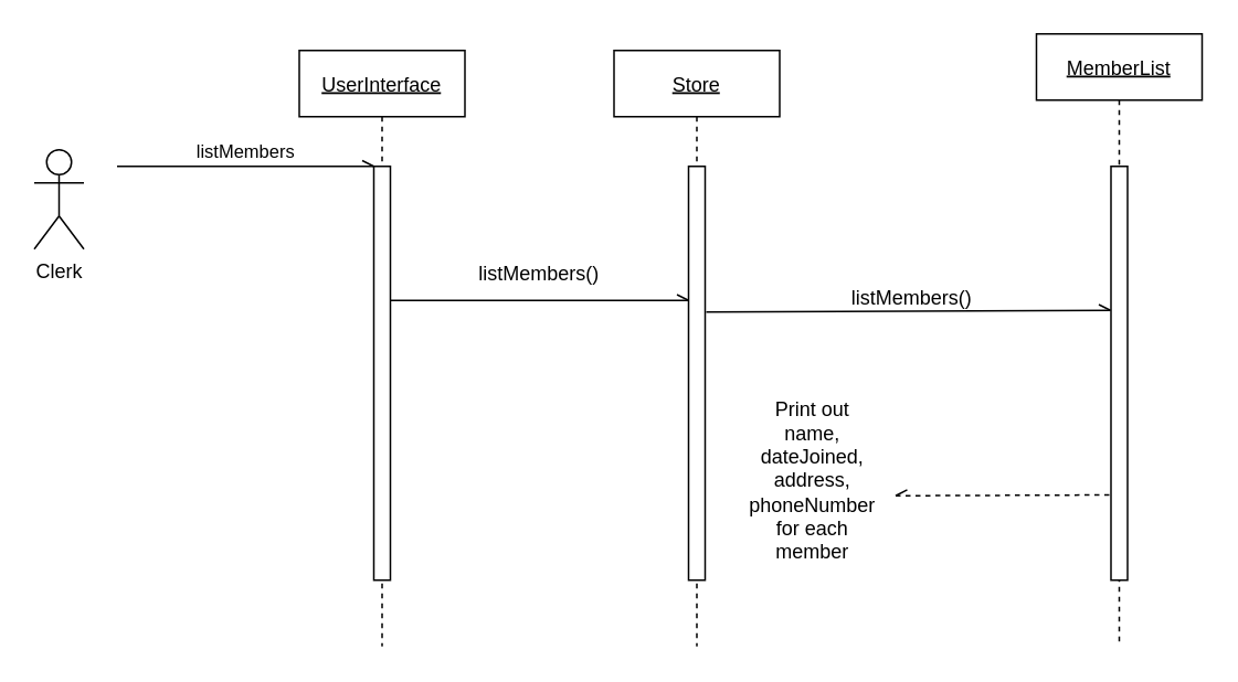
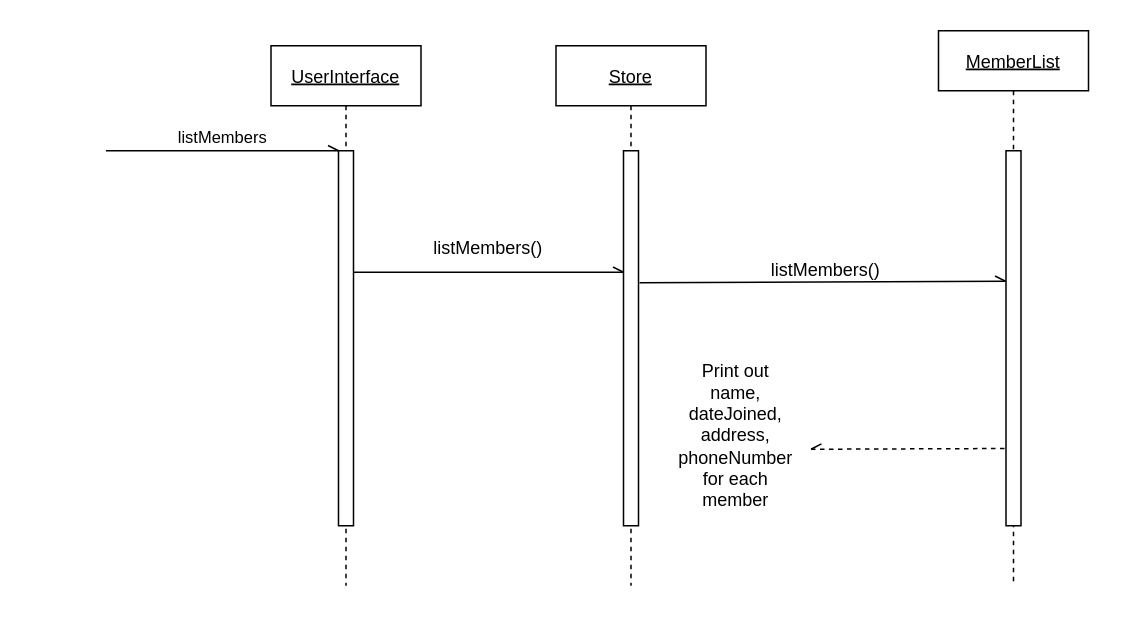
  <mxCell id="0" />
  <mxCell id="1" parent="0" />
  <mxCell id="2" value="UserInterface" style="shape=umlLifeline;perimeter=lifelinePerimeter;container=1;collapsible=0;recursiveResize=0;rounded=0;shadow=0;strokeWidth=1;fontStyle=4" parent="1" vertex="1"><mxGeometry x="180" y="30" width="100" height="360" as="geometry" /></mxCell>
  <mxCell id="3" value="" style="points=[];perimeter=orthogonalPerimeter;rounded=0;shadow=0;strokeWidth=1;" parent="2" vertex="1"><mxGeometry x="45" y="70" width="10" height="250" as="geometry" /></mxCell>
  <mxCell id="4" value="MemberList" style="shape=umlLifeline;perimeter=lifelinePerimeter;container=1;collapsible=0;recursiveResize=0;rounded=0;shadow=0;strokeWidth=1;fontStyle=4" parent="1" vertex="1"><mxGeometry x="625" y="20" width="100" height="370" as="geometry" /></mxCell>
- <mxCell id="5" value="&lt;div&gt;Clerk&lt;/div&gt;" style="shape=umlActor;verticalLabelPosition=bottom;verticalAlign=top;html=1;outlineConnect=0;" parent="1" vertex="1"><mxGeometry x="20" y="90" width="30" height="60" as="geometry" /></mxCell>
  <mxCell id="6" value="" style="points=[];perimeter=orthogonalPerimeter;rounded=0;shadow=0;strokeWidth=1;" parent="1" vertex="1"><mxGeometry x="670" y="100" width="10" height="250" as="geometry" /></mxCell>
  <mxCell id="7" value="listMembers" style="verticalAlign=bottom;startArrow=none;endArrow=openAsync;startSize=8;shadow=0;strokeWidth=1;endFill=0;startFill=0;" parent="1" target="3" edge="1"><mxGeometry relative="1" as="geometry"><mxPoint x="70" y="100" as="sourcePoint" /><Array as="points"><mxPoint x="90" y="100" /></Array></mxGeometry></mxCell>
  <mxCell id="8" value="Store" style="shape=umlLifeline;perimeter=lifelinePerimeter;container=1;collapsible=0;recursiveResize=0;rounded=0;shadow=0;strokeWidth=1;fontStyle=4" parent="1" vertex="1"><mxGeometry x="370" y="30" width="100" height="360" as="geometry" /></mxCell>
  <mxCell id="9" value="" style="points=[];perimeter=orthogonalPerimeter;rounded=0;shadow=0;strokeWidth=1;" parent="8" vertex="1"><mxGeometry x="45" y="70" width="10" height="250" as="geometry" /></mxCell>
  <mxCell id="10" value="" style="endArrow=openAsync;html=1;endFill=0;exitX=0.993;exitY=0.324;exitDx=0;exitDy=0;exitPerimeter=0;" parent="1" source="3" target="9" edge="1"><mxGeometry width="50" height="50" relative="1" as="geometry"><mxPoint x="270" y="205" as="sourcePoint" /><mxPoint x="320" y="155" as="targetPoint" /></mxGeometry></mxCell>
  <mxCell id="11" value="listMembers()" style="text;html=1;strokeColor=none;fillColor=none;align=center;verticalAlign=middle;whiteSpace=wrap;rounded=0;" parent="1" vertex="1"><mxGeometry x="250" y="155" width="150" height="20" as="geometry" /></mxCell>
  <mxCell id="12" value="" style="endArrow=none;dashed=1;html=1;startArrow=openAsync;startFill=0;endFill=0;" parent="1" edge="1"><mxGeometry width="50" height="50" relative="1" as="geometry"><mxPoint x="540" y="299" as="sourcePoint" /><mxPoint x="670" y="298.5" as="targetPoint" /></mxGeometry></mxCell>
  <mxCell id="13" value="Print out name, dateJoined, address, phoneNumber for each member" style="text;html=1;strokeColor=none;fillColor=none;align=center;verticalAlign=middle;whiteSpace=wrap;rounded=0;" parent="1" vertex="1"><mxGeometry x="470" y="280" width="40" height="20" as="geometry" /></mxCell>
  <mxCell id="14" value="" style="endArrow=openAsync;html=1;endFill=0;exitX=1.067;exitY=0.352;exitDx=0;exitDy=0;exitPerimeter=0;entryX=-0.033;entryY=0.348;entryDx=0;entryDy=0;entryPerimeter=0;" parent="1" source="9" target="6" edge="1"><mxGeometry width="50" height="50" relative="1" as="geometry"><mxPoint x="454.96" y="175" as="sourcePoint" /><mxPoint x="635.03" y="174" as="targetPoint" /></mxGeometry></mxCell>
  <mxCell id="15" value="listMembers()" style="text;html=1;strokeColor=none;fillColor=none;align=center;verticalAlign=middle;whiteSpace=wrap;rounded=0;" parent="1" vertex="1"><mxGeometry x="440" y="170" width="220" height="20" as="geometry" /></mxCell>
